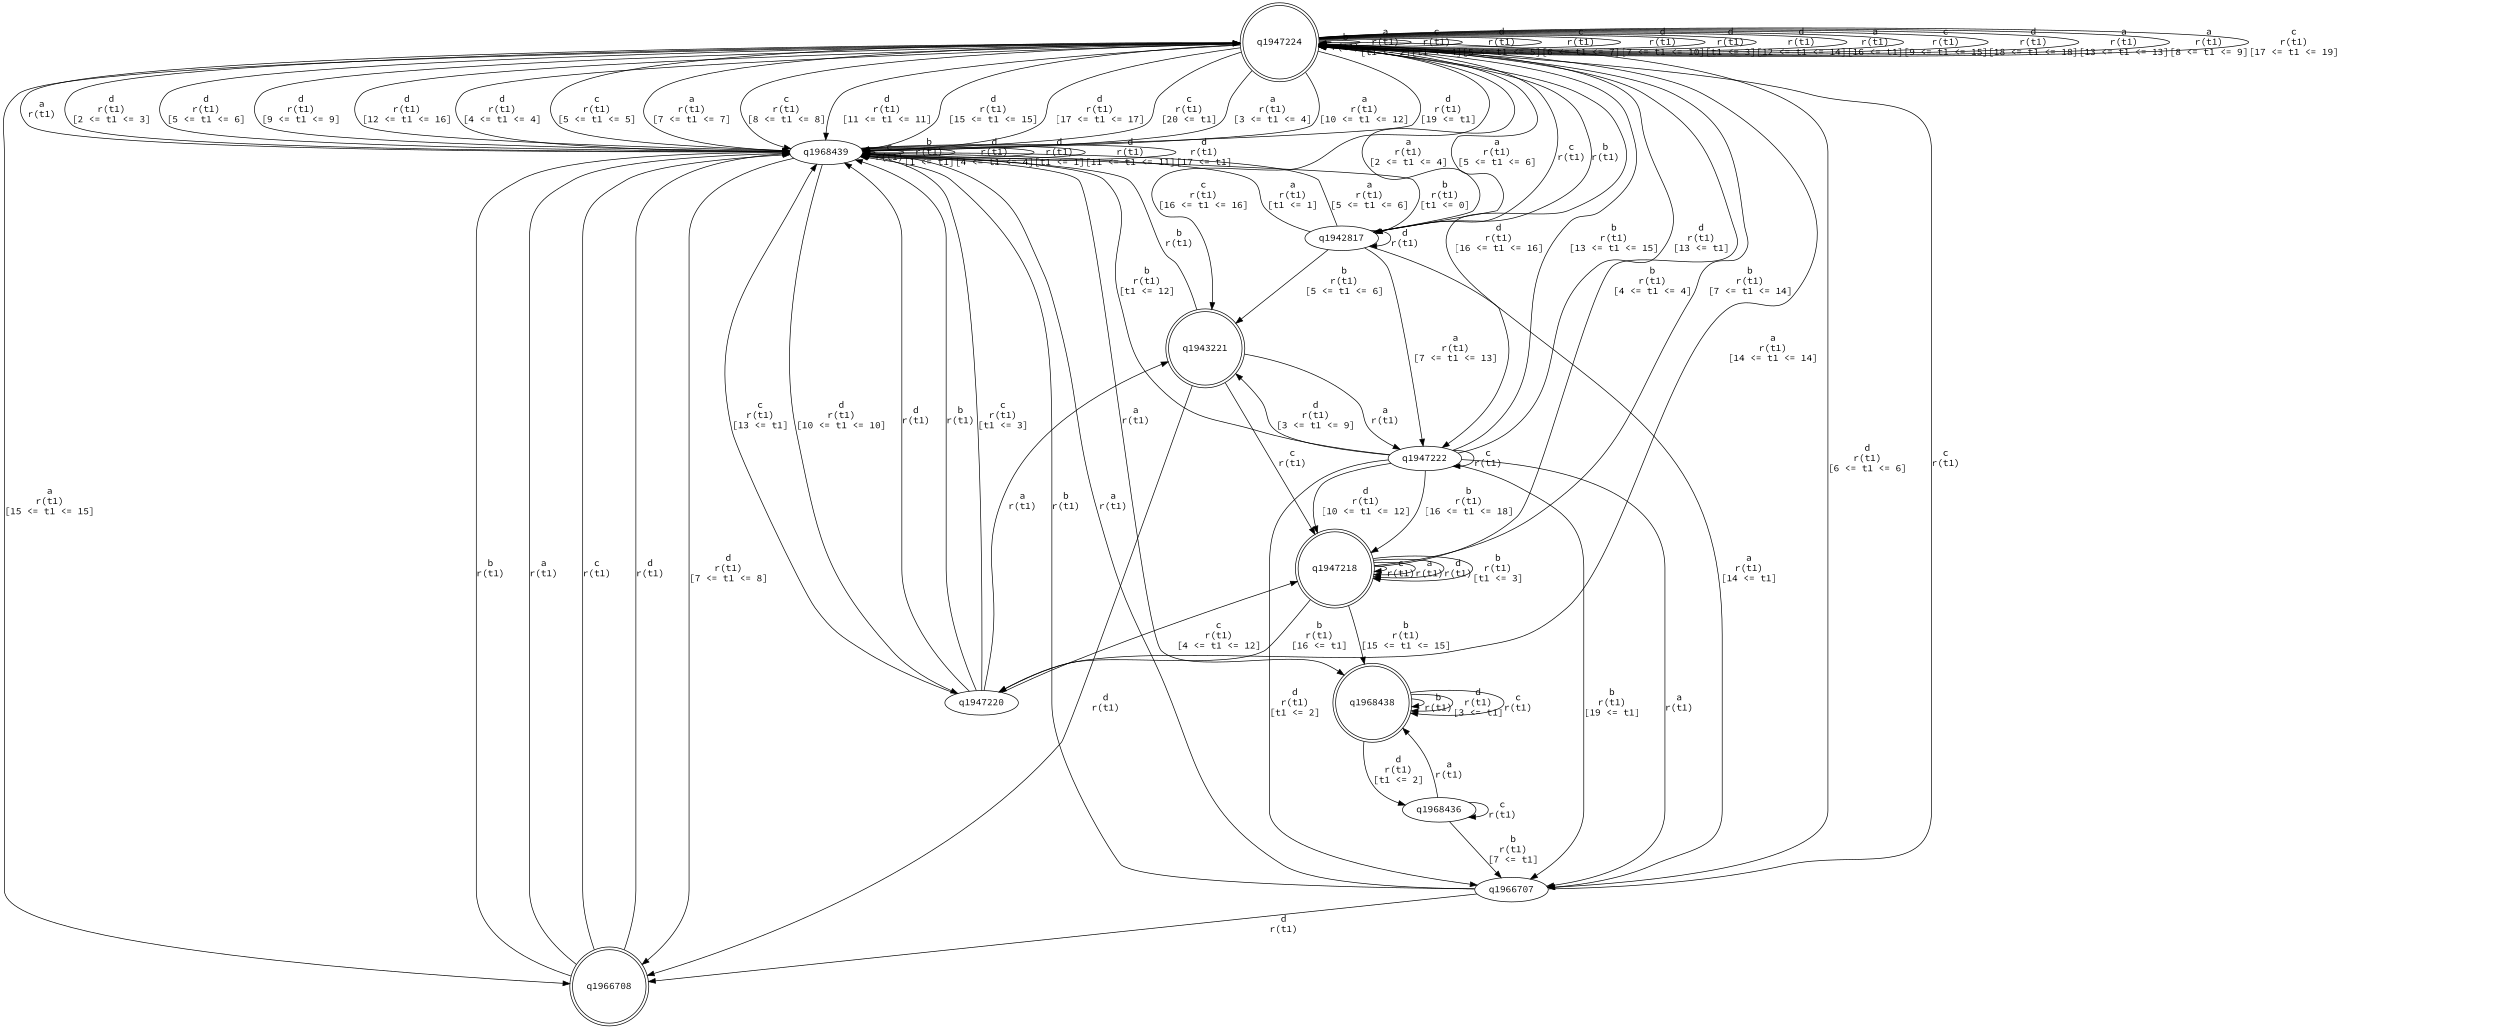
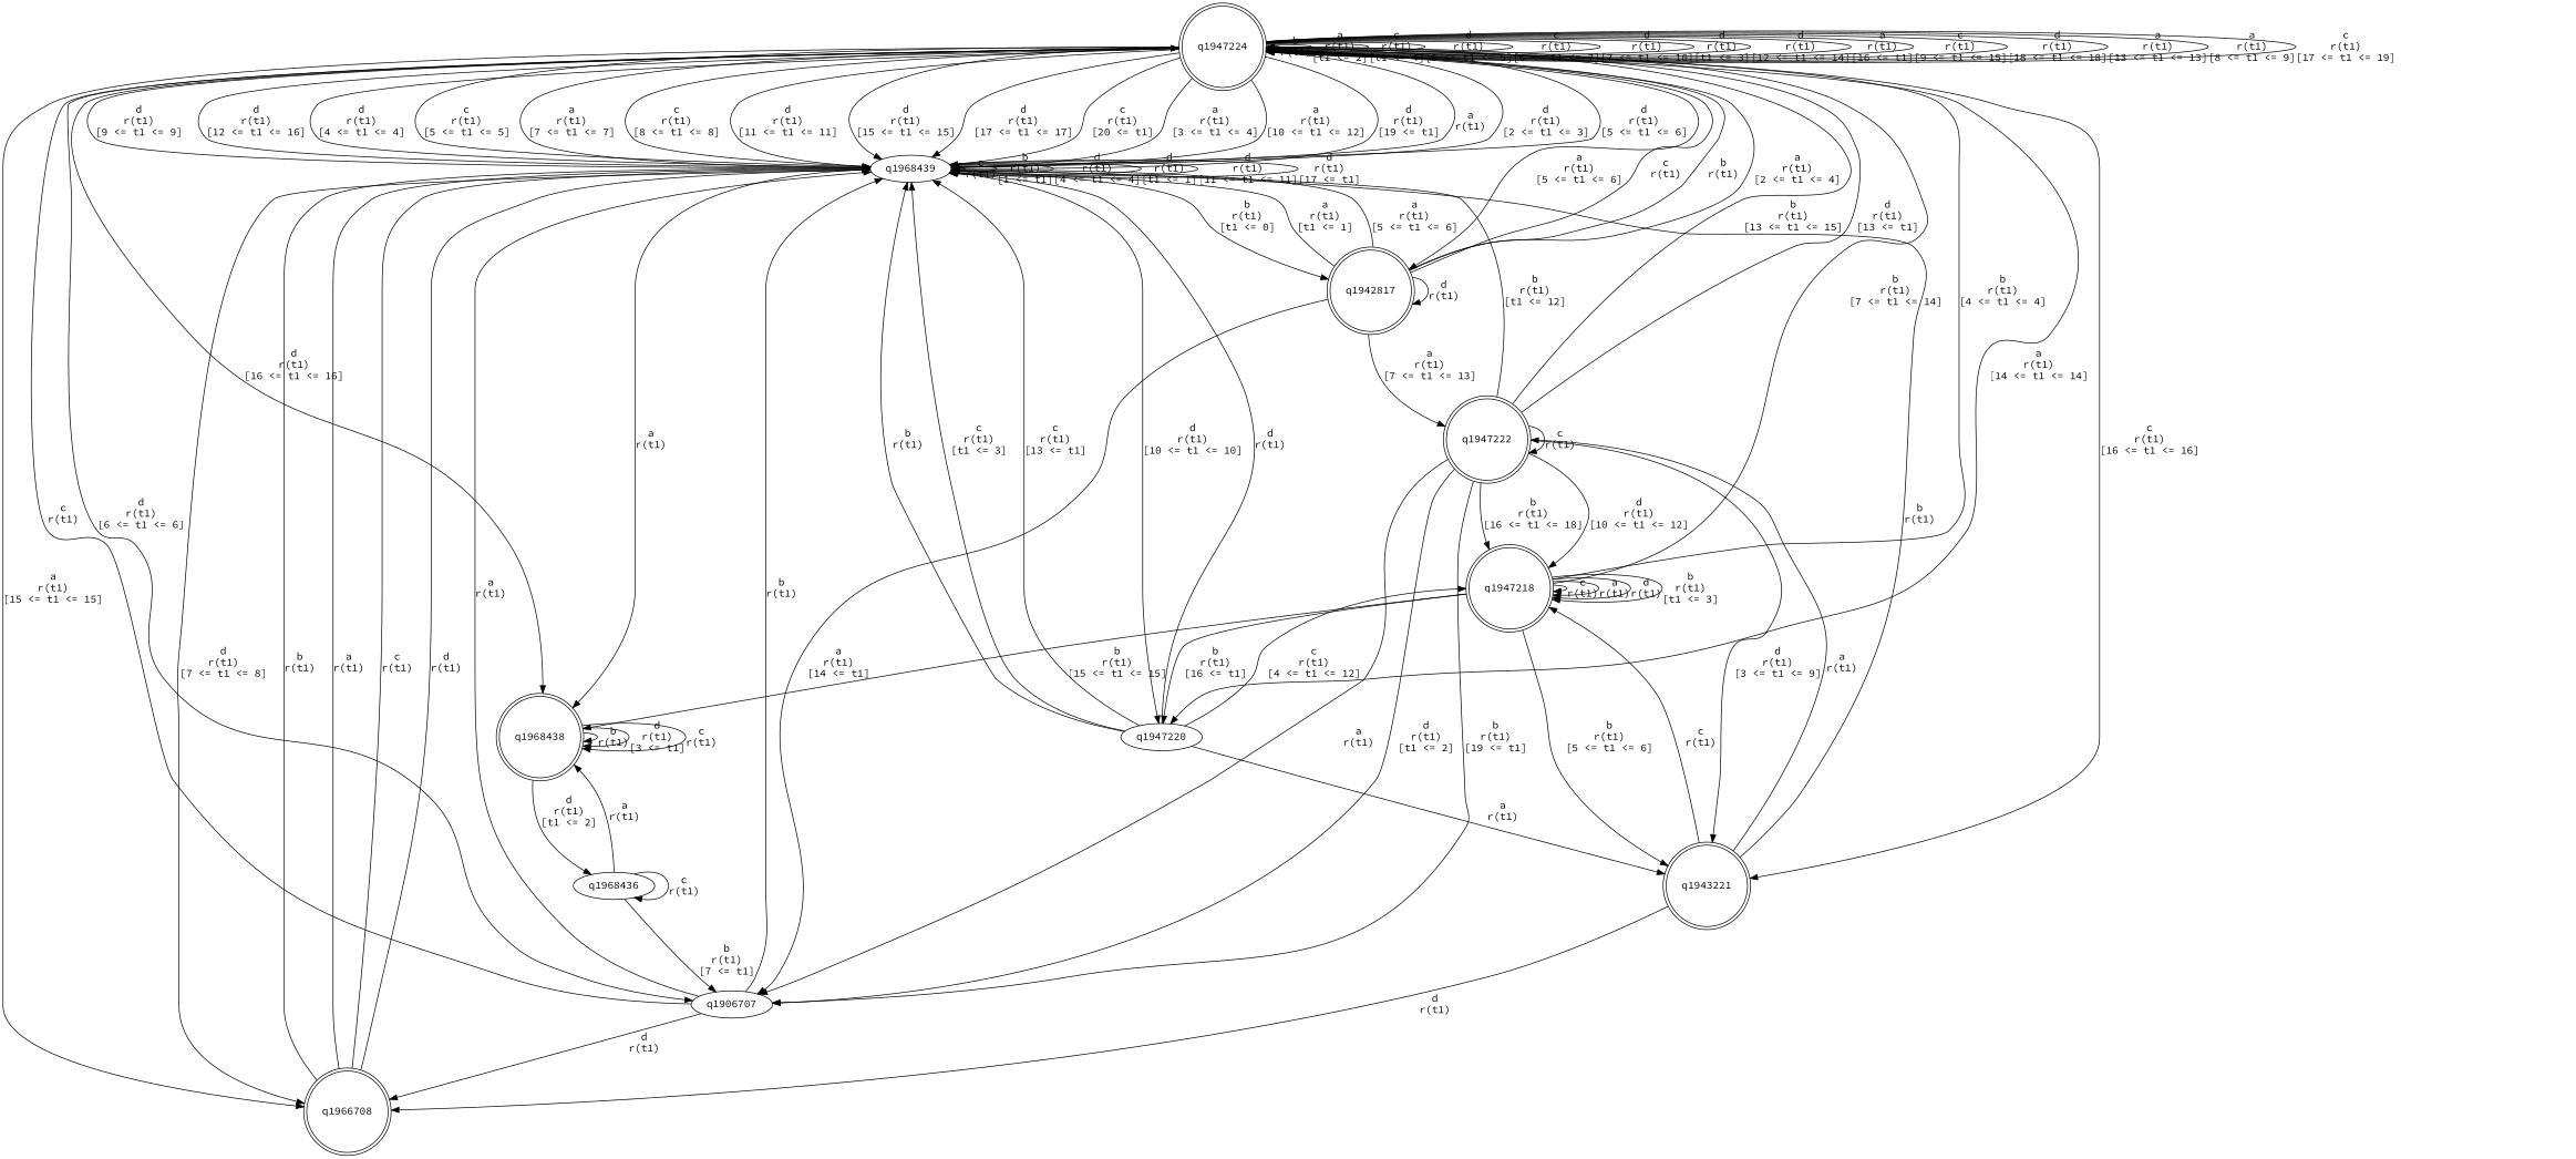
  digraph {
    fontname="Source Code Pro"
    node [fontname="Source Code Pro"]
    edge [fontname="Source Code Pro"]
    n1 [label=q1947224 shape=doublecircle]
    n2 [label=q1968439]
-   n3 [label=q1942817]
-   n4 [label=q1947222]
-   n5 [label=q1966707]
+   n3 [label=q1942817 shape=doublecircle]
+   n4 [label=q1947222 shape=doublecircle]
+   n5 [label=q1906707]
    n6 [label=q1966708 shape=doublecircle]
    n7 [label=q1943221 shape=doublecircle]
    n8 [label=q1947220]
    n9 [label=q1968438 shape=doublecircle]
    n10 [label=q1947218 shape=doublecircle]
    n11 [label=q1968436]
    n1 -> n1 [label="b\nr(t1)\n"]
    n1 -> n1 [label="a\nr(t1)\n[t1 <= 2]"]
    n1 -> n1 [label="c\nr(t1)\n[t1 <= 4]"]
    n1 -> n1 [label="d\nr(t1)\n[5 <= t1 <= 5]"]
    n1 -> n1 [label="c\nr(t1)\n[6 <= t1 <= 7]"]
    n1 -> n1 [label="d\nr(t1)\n[7 <= t1 <= 10]"]
    n1 -> n1 [label="d\nr(t1)\n[t1 <= 3]"]
    n1 -> n1 [label="d\nr(t1)\n[12 <= t1 <= 14]"]
    n1 -> n1 [label="a\nr(t1)\n[16 <= t1]"]
    n1 -> n1 [label="c\nr(t1)\n[9 <= t1 <= 15]"]
    n1 -> n1 [label="d\nr(t1)\n[18 <= t1 <= 18]"]
    n1 -> n1 [label="a\nr(t1)\n[13 <= t1 <= 13]"]
    n1 -> n1 [label="a\nr(t1)\n[8 <= t1 <= 9]"]
    n1 -> n1 [label="c\nr(t1)\n[17 <= t1 <= 19]"]
    n1 -> n2 [label="d\nr(t1)\n[4 <= t1 <= 4]"]
    n1 -> n2 [label="c\nr(t1)\n[5 <= t1 <= 5]"]
    n1 -> n2 [label="a\nr(t1)\n[7 <= t1 <= 7]"]
    n1 -> n2 [label="c\nr(t1)\n[8 <= t1 <= 8]"]
    n1 -> n2 [label="d\nr(t1)\n[11 <= t1 <= 11]"]
    n1 -> n2 [label="d\nr(t1)\n[15 <= t1 <= 15]"]
    n1 -> n2 [label="d\nr(t1)\n[17 <= t1 <= 17]"]
    n1 -> n2 [label="c\nr(t1)\n[20 <= t1]"]
    n1 -> n2 [label="a\nr(t1)\n[3 <= t1 <= 4]"]
    n1 -> n2 [label="a\nr(t1)\n[10 <= t1 <= 12]"]
    n1 -> n2 [label="d\nr(t1)\n[19 <= t1]"]
    n1 -> n3 [label="a\nr(t1)\n[5 <= t1 <= 6]"]
-   n1 -> n4 [label="d\nr(t1)\n[16 <= t1 <= 16]"]
+   n1 -> n9 [label="d\nr(t1)\n[16 <= t1 <= 16]"]
    n1 -> n5 [label="d\nr(t1)\n[6 <= t1 <= 6]"]
    n1 -> n6 [label="a\nr(t1)\n[15 <= t1 <= 15]"]
    n1 -> n7 [label="c\nr(t1)\n[16 <= t1 <= 16]"]
    n1 -> n8 [label="a\nr(t1)\n[14 <= t1 <= 14]"]
    n2 -> n1 [label="a\nr(t1)\n"]
    n2 -> n1 [label="d\nr(t1)\n[2 <= t1 <= 3]"]
    n2 -> n1 [label="d\nr(t1)\n[5 <= t1 <= 6]"]
    n2 -> n1 [label="d\nr(t1)\n[9 <= t1 <= 9]"]
    n2 -> n1 [label="d\nr(t1)\n[12 <= t1 <= 16]"]
    n2 -> n2 [label="c\nr(t1)\n"]
    n2 -> n2 [label="b\nr(t1)\n[1 <= t1]"]
    n2 -> n2 [label="d\nr(t1)\n[4 <= t1 <= 4]"]
    n2 -> n2 [label="d\nr(t1)\n[t1 <= 1]"]
    n2 -> n2 [label="d\nr(t1)\n[11 <= t1 <= 11]"]
    n2 -> n2 [label="d\nr(t1)\n[17 <= t1]"]
    n2 -> n3 [label="b\nr(t1)\n[t1 <= 0]"]
    n2 -> n6 [label="d\nr(t1)\n[7 <= t1 <= 8]"]
    n2 -> n8 [label="d\nr(t1)\n[10 <= t1 <= 10]"]
    n2 -> n9 [label="a\nr(t1)\n"]
    n3 -> n1 [label="c\nr(t1)\n"]
    n3 -> n1 [label="b\nr(t1)\n"]
    n3 -> n1 [label="a\nr(t1)\n[2 <= t1 <= 4]"]
    n3 -> n2 [label="a\nr(t1)\n[t1 <= 1]"]
    n3 -> n2 [label="a\nr(t1)\n[5 <= t1 <= 6]"]
    n3 -> n3 [label="d\nr(t1)\n"]
    n3 -> n4 [label="a\nr(t1)\n[7 <= t1 <= 13]"]
    n3 -> n5 [label="a\nr(t1)\n[14 <= t1]"]
    n4 -> n1 [label="b\nr(t1)\n[13 <= t1 <= 15]"]
    n4 -> n1 [label="d\nr(t1)\n[13 <= t1]"]
    n4 -> n2 [label="b\nr(t1)\n[t1 <= 12]"]
    n4 -> n4 [label="c\nr(t1)\n"]
    n4 -> n5 [label="a\nr(t1)\n"]
    n4 -> n5 [label="d\nr(t1)\n[t1 <= 2]"]
    n4 -> n5 [label="b\nr(t1)\n[19 <= t1]"]
    n4 -> n7 [label="d\nr(t1)\n[3 <= t1 <= 9]"]
    n4 -> n10 [label="b\nr(t1)\n[16 <= t1 <= 18]"]
    n4 -> n10 [label="d\nr(t1)\n[10 <= t1 <= 12]"]
    n5 -> n1 [label="c\nr(t1)\n"]
    n5 -> n2 [label="b\nr(t1)\n"]
    n5 -> n2 [label="a\nr(t1)\n"]
    n5 -> n6 [label="d\nr(t1)\n"]
    n6 -> n2 [label="b\nr(t1)\n"]
    n6 -> n2 [label="a\nr(t1)\n"]
    n6 -> n2 [label="c\nr(t1)\n"]
    n6 -> n2 [label="d\nr(t1)\n"]
    n7 -> n2 [label="b\nr(t1)\n"]
    n7 -> n4 [label="a\nr(t1)\n"]
    n7 -> n6 [label="d\nr(t1)\n"]
    n7 -> n10 [label="c\nr(t1)\n"]
    n8 -> n2 [label="d\nr(t1)\n"]
    n8 -> n2 [label="b\nr(t1)\n"]
    n8 -> n2 [label="c\nr(t1)\n[t1 <= 3]"]
    n8 -> n2 [label="c\nr(t1)\n[13 <= t1]"]
    n8 -> n7 [label="a\nr(t1)\n"]
    n8 -> n10 [label="c\nr(t1)\n[4 <= t1 <= 12]"]
    n9 -> n9 [label="b\nr(t1)\n"]
    n9 -> n9 [label="d\nr(t1)\n[3 <= t1]"]
    n9 -> n9 [label="c\nr(t1)\n"]
    n9 -> n11 [label="d\nr(t1)\n[t1 <= 2]"]
    n10 -> n1 [label="b\nr(t1)\n[4 <= t1 <= 4]"]
    n10 -> n1 [label="b\nr(t1)\n[7 <= t1 <= 14]"]
-   n3 -> n7 [label="b\nr(t1)\n[5 <= t1 <= 6]"]
+   n10 -> n7 [label="b\nr(t1)\n[5 <= t1 <= 6]"]
    n10 -> n8 [label="b\nr(t1)\n[16 <= t1]"]
    n10 -> n9 [label="b\nr(t1)\n[15 <= t1 <= 15]"]
    n10 -> n10 [label="c\nr(t1)\n"]
    n10 -> n10 [label="a\nr(t1)\n"]
    n10 -> n10 [label="d\nr(t1)\n"]
    n10 -> n10 [label="b\nr(t1)\n[t1 <= 3]"]
    n11 -> n5 [label="b\nr(t1)\n[7 <= t1]"]
    n11 -> n9 [label="a\nr(t1)\n"]
    n11 -> n11 [label="c\nr(t1)\n"]
  }
